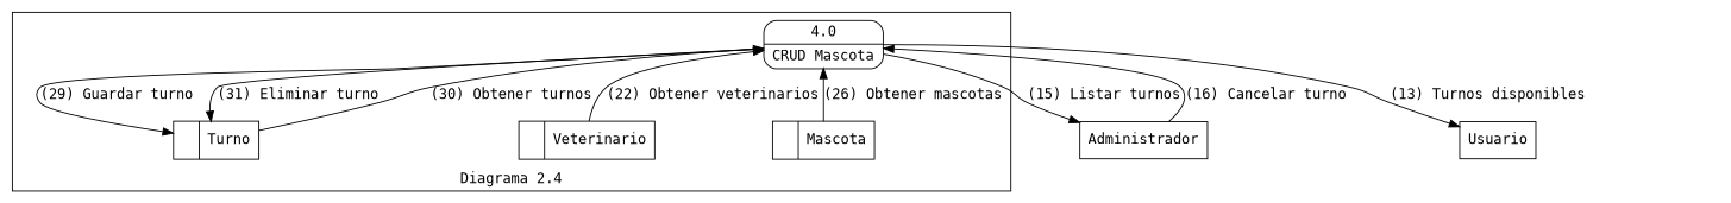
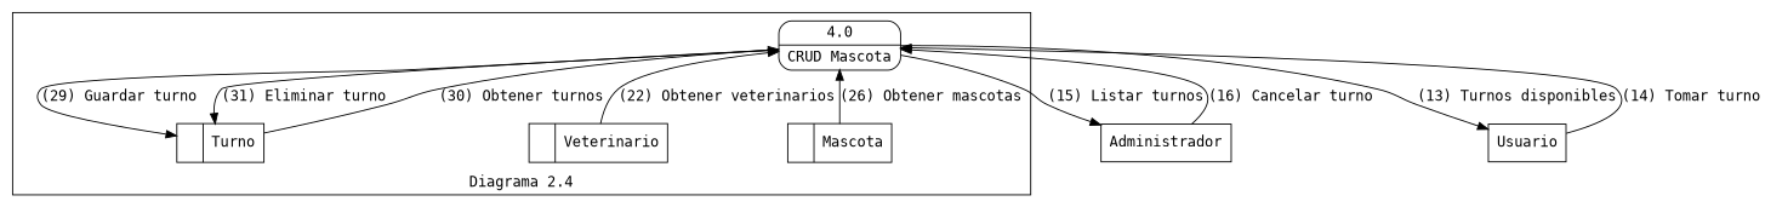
  digraph {
    fontname="DejaVu Sans Mono"
    node [fontname="DejaVu Sans Mono" shape=record]
    edge [fontname="DejaVu Sans Mono"]
    n1 [label="{<f0>4.0|<f1>CRUD Mascota}" shape=Mrecord]
    l1 [shape=point style=invis]
    n3 [label="<f0> |<f1> Veterinario"]
    n4 [label="<f0> |<f1> Mascota"]
    n5 [label="<f0> |<f1> Turno"]
    l2 [shape=point style=invis]
    n7 [label=Administrador shape=box]
    n8 [label=Usuario shape=box]
    subgraph cluster_1 {
      label="Diagrama 2.4"
      labelloc=b
      subgraph sub_2 {
        label="Diagrama 0.4"
        labelloc=b
        rank=same
        n1
        l1
      }
      subgraph sub_3 {
        label="Diagrama 0.4"
        labelloc=b
        rank=same
        n3
        n4
        n5
        l2
      }
    }
    subgraph sub_4 {
      n7
      n8
    }
    n1 -> n5 [label="(29) Guardar turno"]
    n1 -> n5 [label="(31) Eliminar turno"]
    n1 -> n7 [label="(15) Listar turnos"]
    n1 -> n8 [label="(13) Turnos disponibles"]
    n3 -> n1 [label="(22) Obtener veterinarios"]
    n4 -> n1 [label="(26) Obtener mascotas"]
    n5 -> n1 [label="(30) Obtener turnos"]
    n7 -> n1 [label="(16) Cancelar turno"]
+   n8 -> n1 [label="(14) Tomar turno"]
  }
